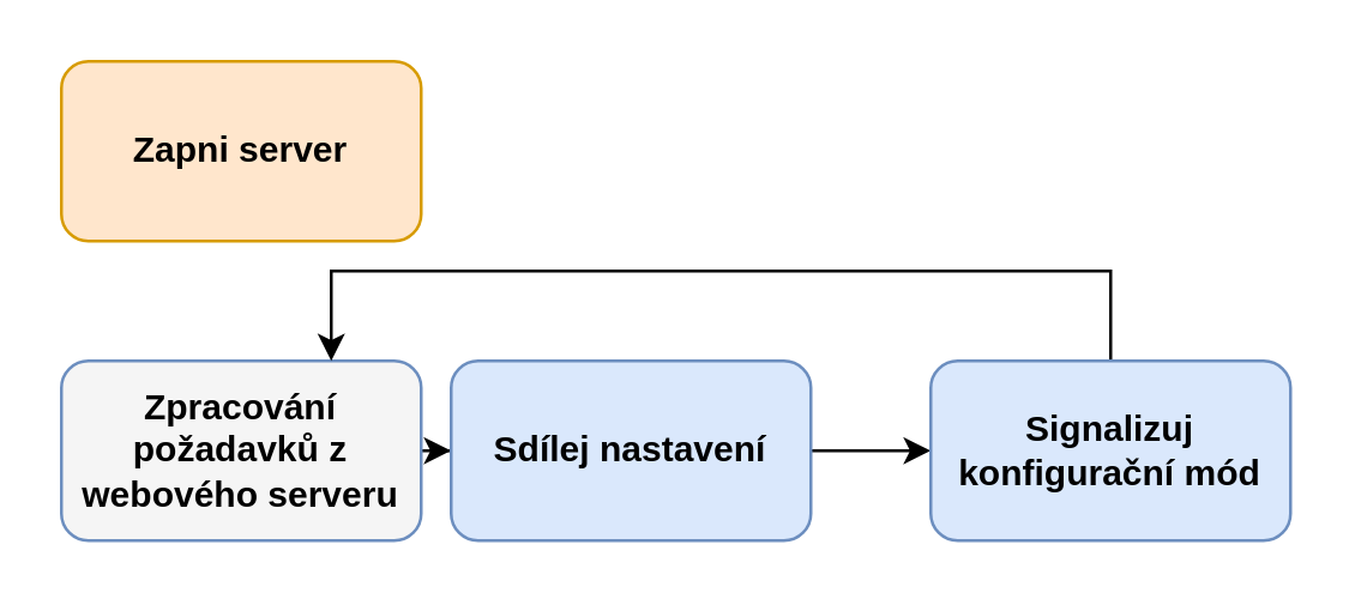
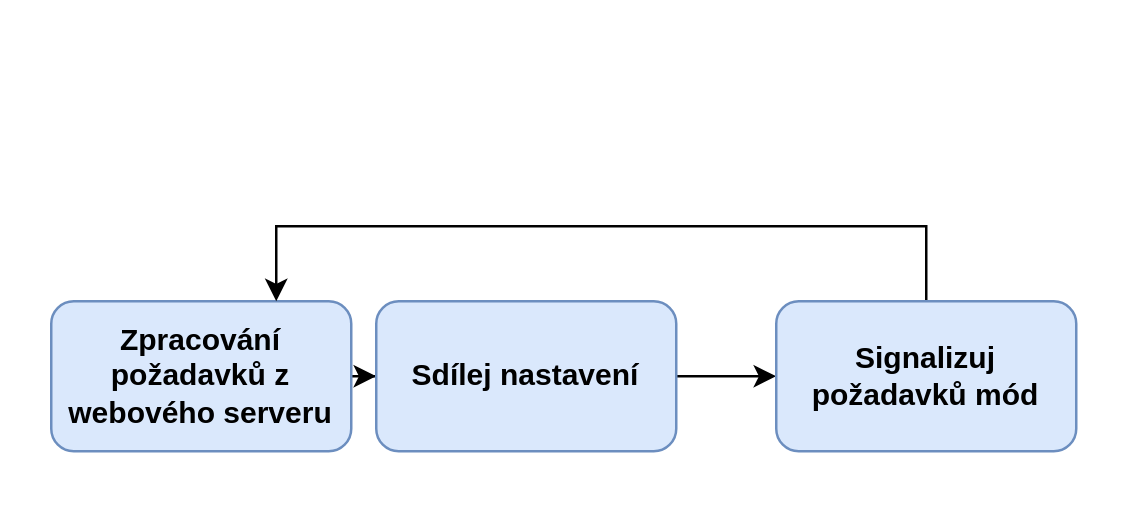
  <mxCell id="0" />
  <mxCell id="1" parent="0" />
- <mxCell id="2" value="Zapni server" style="rounded=1;whiteSpace=wrap;html=1;fillColor=#ffe6cc;strokeColor=#d79b00;fontStyle=1" parent="1" vertex="1"><mxGeometry x="20" y="20" width="120" height="60" as="geometry" /></mxCell>
  <mxCell id="3" style="edgeStyle=orthogonalEdgeStyle;rounded=0;orthogonalLoop=1;jettySize=auto;html=1;entryX=0;entryY=0.5;entryDx=0;entryDy=0;fontStyle=1" parent="1" source="4" target="6" edge="1"><mxGeometry relative="1" as="geometry" /></mxCell>
- <mxCell id="4" value="Zpracování požadavků z webového serveru" style="rounded=1;whiteSpace=wrap;html=1;fillColor=#f5f5f5;strokeColor=#6c8ebf;fontStyle=1;" parent="1" vertex="1"><mxGeometry x="20" y="120" width="120" height="60" as="geometry" /></mxCell>
+ <mxCell id="4" value="Zpracování požadavků z webového serveru" style="rounded=1;whiteSpace=wrap;html=1;fillColor=#dae8fc;strokeColor=#6c8ebf;fontStyle=1" parent="1" vertex="1"><mxGeometry x="20" y="120" width="120" height="60" as="geometry" /></mxCell>
  <mxCell id="5" style="edgeStyle=orthogonalEdgeStyle;rounded=0;orthogonalLoop=1;jettySize=auto;html=1;entryX=0;entryY=0.5;entryDx=0;entryDy=0;" edge="1" parent="1" source="6" target="8"><mxGeometry relative="1" as="geometry" /></mxCell>
  <mxCell id="6" value="Sdílej nastavení" style="rounded=1;whiteSpace=wrap;html=1;fillColor=#dae8fc;strokeColor=#6c8ebf;fontStyle=1" parent="1" vertex="1"><mxGeometry x="150" y="120" width="120" height="60" as="geometry" /></mxCell>
  <mxCell id="7" style="edgeStyle=orthogonalEdgeStyle;rounded=0;orthogonalLoop=1;jettySize=auto;html=1;entryX=0.75;entryY=0;entryDx=0;entryDy=0;fontStyle=1" parent="1" source="8" target="4" edge="1"><mxGeometry relative="1" as="geometry"><Array as="points"><mxPoint x="370" y="90" /><mxPoint x="110" y="90" /></Array></mxGeometry></mxCell>
- <mxCell id="8" value="Signalizuj konfigurační mód" style="rounded=1;whiteSpace=wrap;html=1;fillColor=#dae8fc;strokeColor=#6c8ebf;fontStyle=1" parent="1" vertex="1"><mxGeometry x="310" y="120" width="120" height="60" as="geometry" /></mxCell>
+ <mxCell id="8" value="Signalizuj požadavků mód" style="rounded=1;whiteSpace=wrap;html=1;fillColor=#dae8fc;strokeColor=#6c8ebf;fontStyle=1" parent="1" vertex="1"><mxGeometry x="310" y="120" width="120" height="60" as="geometry" /></mxCell>
